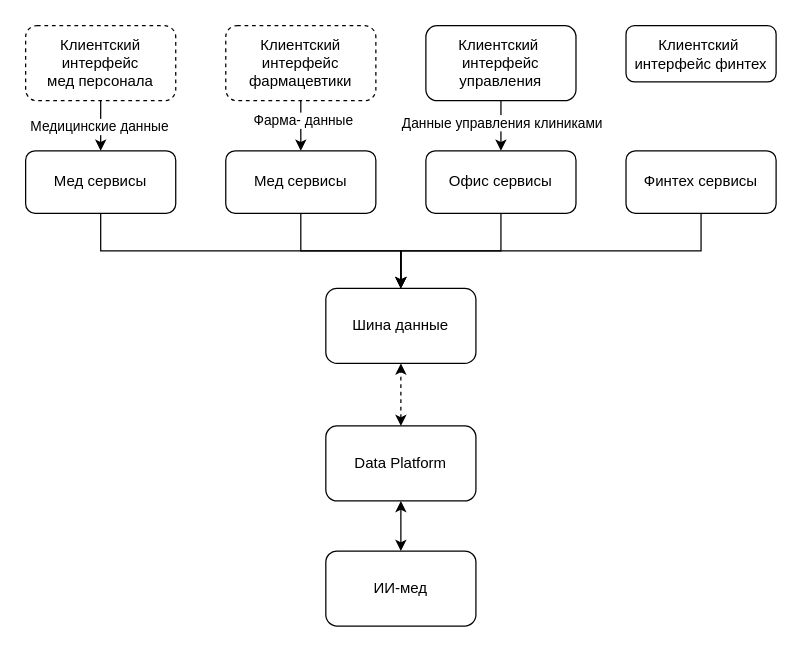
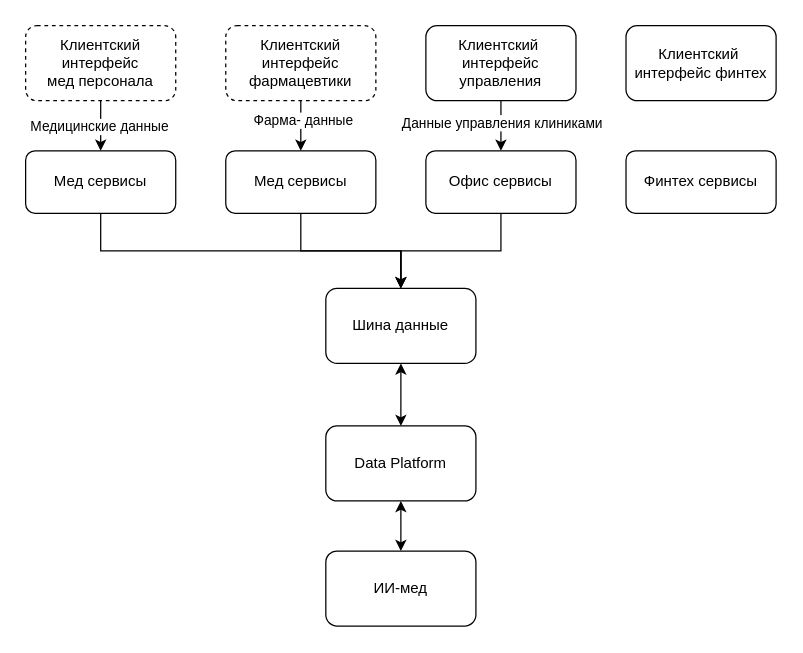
  <mxCell id="0" />
  <mxCell id="1" parent="0" />
  <mxCell id="2" value="Клиентский интерфейс&lt;div&gt;мед персонала&lt;/div&gt;" style="rounded=1;whiteSpace=wrap;html=1;dashed=1;" parent="1" vertex="1"><mxGeometry x="20" y="20" width="120" height="60" as="geometry" /></mxCell>
  <mxCell id="3" style="edgeStyle=orthogonalEdgeStyle;rounded=0;orthogonalLoop=1;jettySize=auto;html=1;" edge="1" parent="1" source="5" target="18"><mxGeometry relative="1" as="geometry" /></mxCell>
  <mxCell id="4" value="Фарма- данные" style="edgeLabel;html=1;align=center;verticalAlign=middle;resizable=0;points=[];" vertex="1" connectable="0" parent="3"><mxGeometry x="-0.238" y="1" relative="1" as="geometry"><mxPoint as="offset" /></mxGeometry></mxCell>
  <mxCell id="5" value="Клиентский интерфейс&lt;div&gt;фармацевтики&lt;/div&gt;" style="rounded=1;whiteSpace=wrap;html=1;dashed=1;" parent="1" vertex="1"><mxGeometry x="180" y="20" width="120" height="60" as="geometry" /></mxCell>
  <mxCell id="6" style="edgeStyle=orthogonalEdgeStyle;rounded=0;orthogonalLoop=1;jettySize=auto;html=1;" edge="1" parent="1" source="8" target="20"><mxGeometry relative="1" as="geometry" /></mxCell>
  <mxCell id="7" value="Данные управления клиниками" style="edgeLabel;html=1;align=center;verticalAlign=middle;resizable=0;points=[];" vertex="1" connectable="0" parent="6"><mxGeometry x="-0.156" relative="1" as="geometry"><mxPoint as="offset" /></mxGeometry></mxCell>
  <mxCell id="8" value="Клиентский&amp;nbsp;&lt;div&gt;интерфейс управления&lt;/div&gt;" style="rounded=1;whiteSpace=wrap;html=1;" parent="1" vertex="1"><mxGeometry x="340" y="20" width="120" height="60" as="geometry" /></mxCell>
  <mxCell id="9" value="Шина данные" style="rounded=1;whiteSpace=wrap;html=1;" parent="1" vertex="1"><mxGeometry x="260" y="230" width="120" height="60" as="geometry" /></mxCell>
- <mxCell id="10" value="" style="edgeStyle=orthogonalEdgeStyle;rounded=0;orthogonalLoop=1;jettySize=auto;html=1;startArrow=classic;startFill=1;dashed=1;" edge="1" parent="1" source="11" target="9"><mxGeometry relative="1" as="geometry" /></mxCell>
+ <mxCell id="10" value="" style="edgeStyle=orthogonalEdgeStyle;rounded=0;orthogonalLoop=1;jettySize=auto;html=1;startArrow=classic;startFill=1;" edge="1" parent="1" source="11" target="9"><mxGeometry relative="1" as="geometry" /></mxCell>
  <mxCell id="11" value="Data Platform" style="rounded=1;whiteSpace=wrap;html=1;" parent="1" vertex="1"><mxGeometry x="260" y="340" width="120" height="60" as="geometry" /></mxCell>
  <mxCell id="12" style="edgeStyle=orthogonalEdgeStyle;rounded=0;orthogonalLoop=1;jettySize=auto;html=1;entryX=0.5;entryY=0;entryDx=0;entryDy=0;exitX=0.5;exitY=1;exitDx=0;exitDy=0;" edge="1" parent="1" source="13" target="9"><mxGeometry relative="1" as="geometry"><Array as="points"><mxPoint x="80" y="200" /><mxPoint x="320" y="200" /></Array></mxGeometry></mxCell>
  <mxCell id="13" value="Мед сервисы" style="rounded=1;whiteSpace=wrap;html=1;" vertex="1" parent="1"><mxGeometry x="20" y="120" width="120" height="50" as="geometry" /></mxCell>
  <mxCell id="14" style="edgeStyle=orthogonalEdgeStyle;rounded=0;orthogonalLoop=1;jettySize=auto;html=1;entryX=0.5;entryY=0;entryDx=0;entryDy=0;" edge="1" parent="1" source="2" target="13"><mxGeometry relative="1" as="geometry" /></mxCell>
  <mxCell id="15" value="Медицинские данные" style="edgeLabel;html=1;align=center;verticalAlign=middle;resizable=0;points=[];" vertex="1" connectable="0" parent="14"><mxGeometry x="0.004" y="-2" relative="1" as="geometry"><mxPoint as="offset" /></mxGeometry></mxCell>
  <mxCell id="16" style="edgeStyle=orthogonalEdgeStyle;rounded=0;orthogonalLoop=1;jettySize=auto;html=1;exitX=0.5;exitY=1;exitDx=0;exitDy=0;" edge="1" parent="1" source="8" target="8"><mxGeometry relative="1" as="geometry" /></mxCell>
  <mxCell id="17" style="edgeStyle=orthogonalEdgeStyle;rounded=0;orthogonalLoop=1;jettySize=auto;html=1;entryX=0.5;entryY=0;entryDx=0;entryDy=0;" edge="1" parent="1" source="18" target="9"><mxGeometry relative="1" as="geometry" /></mxCell>
  <mxCell id="18" value="Мед сервисы" style="rounded=1;whiteSpace=wrap;html=1;" vertex="1" parent="1"><mxGeometry x="180" y="120" width="120" height="50" as="geometry" /></mxCell>
  <mxCell id="19" style="edgeStyle=orthogonalEdgeStyle;rounded=0;orthogonalLoop=1;jettySize=auto;html=1;entryX=0.5;entryY=0;entryDx=0;entryDy=0;" edge="1" parent="1" source="20" target="9"><mxGeometry relative="1" as="geometry"><Array as="points"><mxPoint x="400" y="200" /><mxPoint x="320" y="200" /></Array></mxGeometry></mxCell>
  <mxCell id="20" value="Офис сервисы" style="rounded=1;whiteSpace=wrap;html=1;" vertex="1" parent="1"><mxGeometry x="340" y="120" width="120" height="50" as="geometry" /></mxCell>
- <mxCell id="21" value="Клиентский&amp;nbsp;&lt;div&gt;интерфейс финтех&lt;/div&gt;" style="rounded=1;whiteSpace=wrap;html=1;" vertex="1" parent="1"><mxGeometry x="500" y="20" width="120" height="45" as="geometry" /></mxCell>
+ <mxCell id="21" value="Клиентский&amp;nbsp;&lt;div&gt;интерфейс финтех&lt;/div&gt;" style="rounded=1;whiteSpace=wrap;html=1;" vertex="1" parent="1"><mxGeometry x="500" y="20" width="120" height="60" as="geometry" /></mxCell>
  <mxCell id="22" style="edgeStyle=orthogonalEdgeStyle;rounded=0;orthogonalLoop=1;jettySize=auto;html=1;exitX=0.5;exitY=1;exitDx=0;exitDy=0;" edge="1" parent="1" source="21" target="21"><mxGeometry relative="1" as="geometry" /></mxCell>
- <mxCell id="23" style="edgeStyle=orthogonalEdgeStyle;rounded=0;orthogonalLoop=1;jettySize=auto;html=1;entryX=0.5;entryY=0;entryDx=0;entryDy=0;" edge="1" parent="1" source="24" target="9"><mxGeometry relative="1" as="geometry"><Array as="points"><mxPoint x="560" y="200" /><mxPoint x="320" y="200" /></Array></mxGeometry></mxCell>
  <mxCell id="24" value="Финтех сервисы" style="rounded=1;whiteSpace=wrap;html=1;" vertex="1" parent="1"><mxGeometry x="500" y="120" width="120" height="50" as="geometry" /></mxCell>
  <mxCell id="25" style="edgeStyle=orthogonalEdgeStyle;rounded=0;orthogonalLoop=1;jettySize=auto;html=1;entryX=0.5;entryY=1;entryDx=0;entryDy=0;startArrow=classic;startFill=1;" edge="1" parent="1" source="26" target="11"><mxGeometry relative="1" as="geometry" /></mxCell>
  <mxCell id="26" value="ИИ-мед" style="rounded=1;whiteSpace=wrap;html=1;" vertex="1" parent="1"><mxGeometry x="260" y="440" width="120" height="60" as="geometry" /></mxCell>
